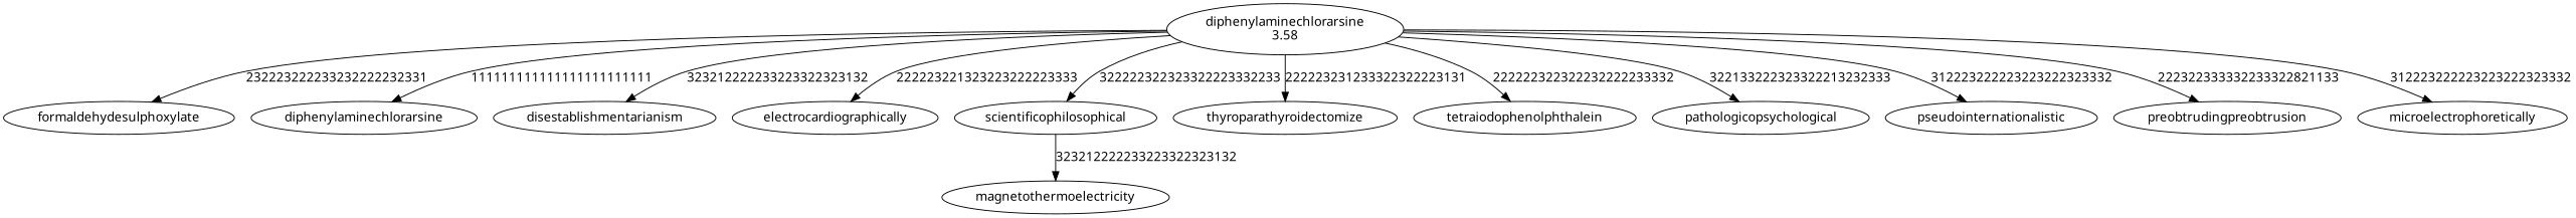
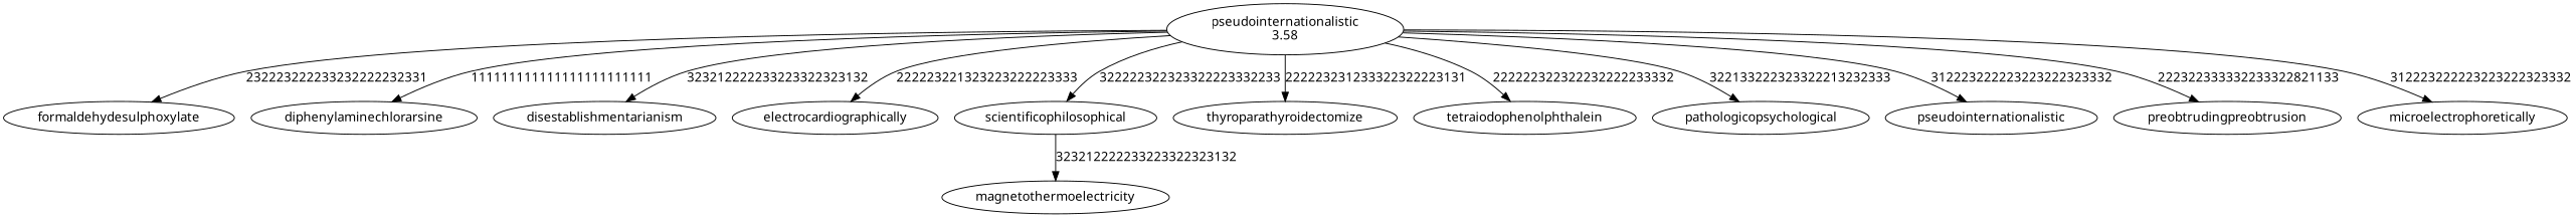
  digraph {
    fontname="Noto Sans"
    node [fontname="Noto Sans"]
    edge [fontname="Noto Sans"]
    n1 [height=0.5 label=formaldehydesulphoxylate width=2.9986]
    n2 [height=0.5 label=diphenylaminechlorarsine width=2.8877]
    n3 [height=0.5 label=disestablishmentarianism width=2.8323]
    n4 [height=0.5 label=electrocardiographically width=2.7491]
    n5 [height=0.5 label=magnetothermoelectricity width=2.8738]
    n6 [height=0.5 label=scientificophilosophical width=2.7214]
    n7 [height=0.5 label=thyroparathyroidectomize width=2.9293]
    n8 [height=0.5 label=tetraiodophenolphthalein width=2.8184]
    n9 [height=0.5 label=pathologicopsychological width=2.9432]
    n10 [height=0.5 label=pseudointernationalistic width=2.7075]
    n11 [height=0.5 label=preobtrudingpreobtrusion width=2.9432]
    n12 [height=0.5 label=microelectrophoretically width=2.7768]
-   n13 [height=0.77585 label="diphenylaminechlorarsine\n3.58" width=3.069]
+   n13 [height=0.77585 label="pseudointernationalistic\n3.58" width=3.069]
    subgraph sub_1 {
      n1
    }
    subgraph sub_2 {
      n2
    }
    subgraph sub_3 {
      n3
    }
    subgraph sub_4 {
      n4
    }
    subgraph sub_5 {
      n5
    }
    subgraph sub_6 {
      n6
    }
    subgraph sub_7 {
      n7
    }
    subgraph sub_8 {
      n8
    }
    subgraph sub_9 {
      n9
    }
    subgraph sub_10 {
      n10
    }
    subgraph sub_11 {
      n11
    }
    subgraph sub_12 {
      n12
    }
    n6 -> n5 [label=323212222233223322323132]
    n13 -> n1 [label=232223222233232222232331]
    n13 -> n2 [label=111111111111111111111111]
    n13 -> n3 [label=323212222233223322323132]
    n13 -> n4 [label=222223221323223222223333]
    n13 -> n6 [label=322222322323322223332233]
    n13 -> n7 [label=222223231233322322223131]
    n13 -> n8 [label=222222322322232222233332]
    n13 -> n9 [label=322133222323322213232333]
    n13 -> n10 [label=312223222223223222323332]
    n13 -> n11 [label=222322333332233322821133]
    n13 -> n12 [label=312223222223223222323332]
  }
